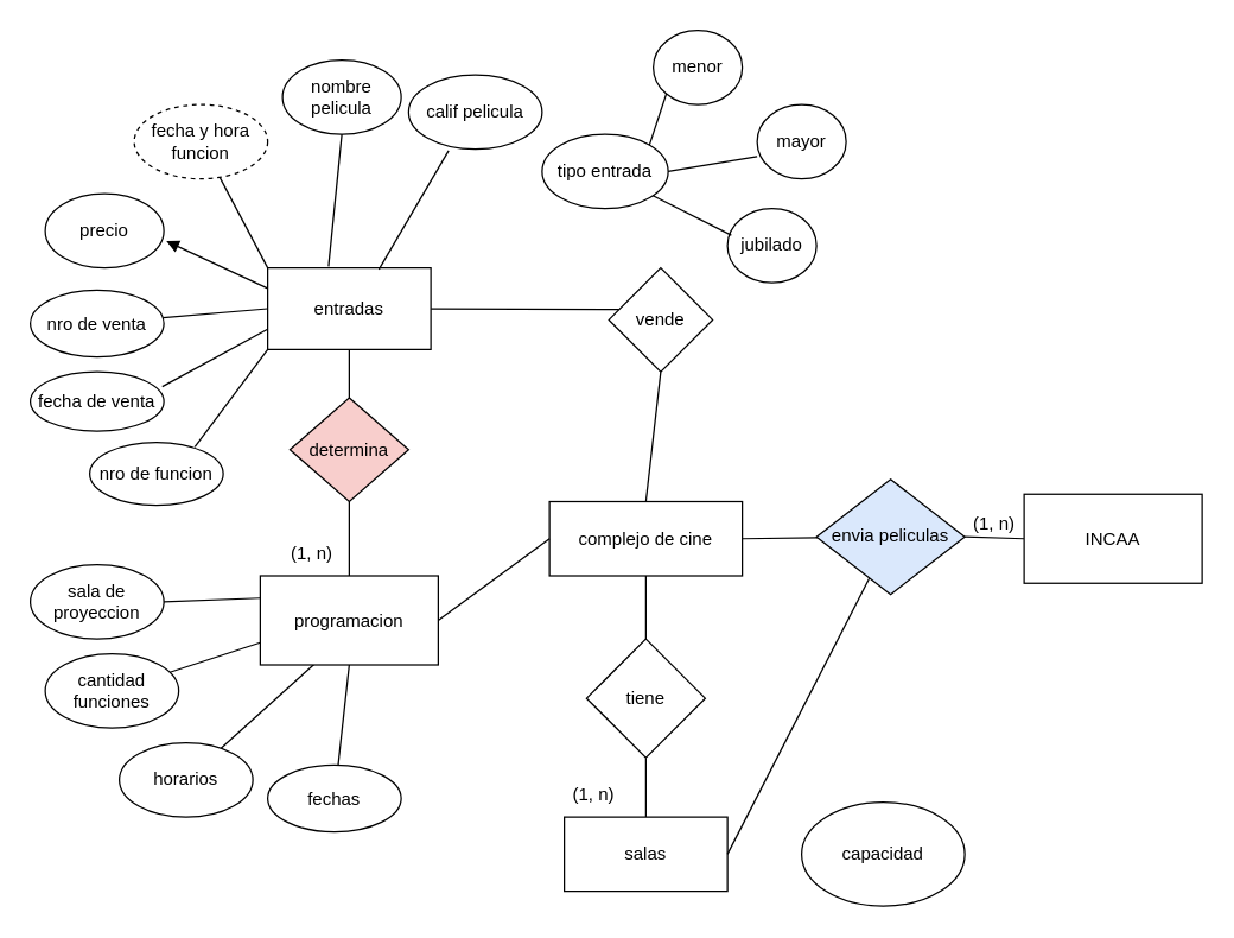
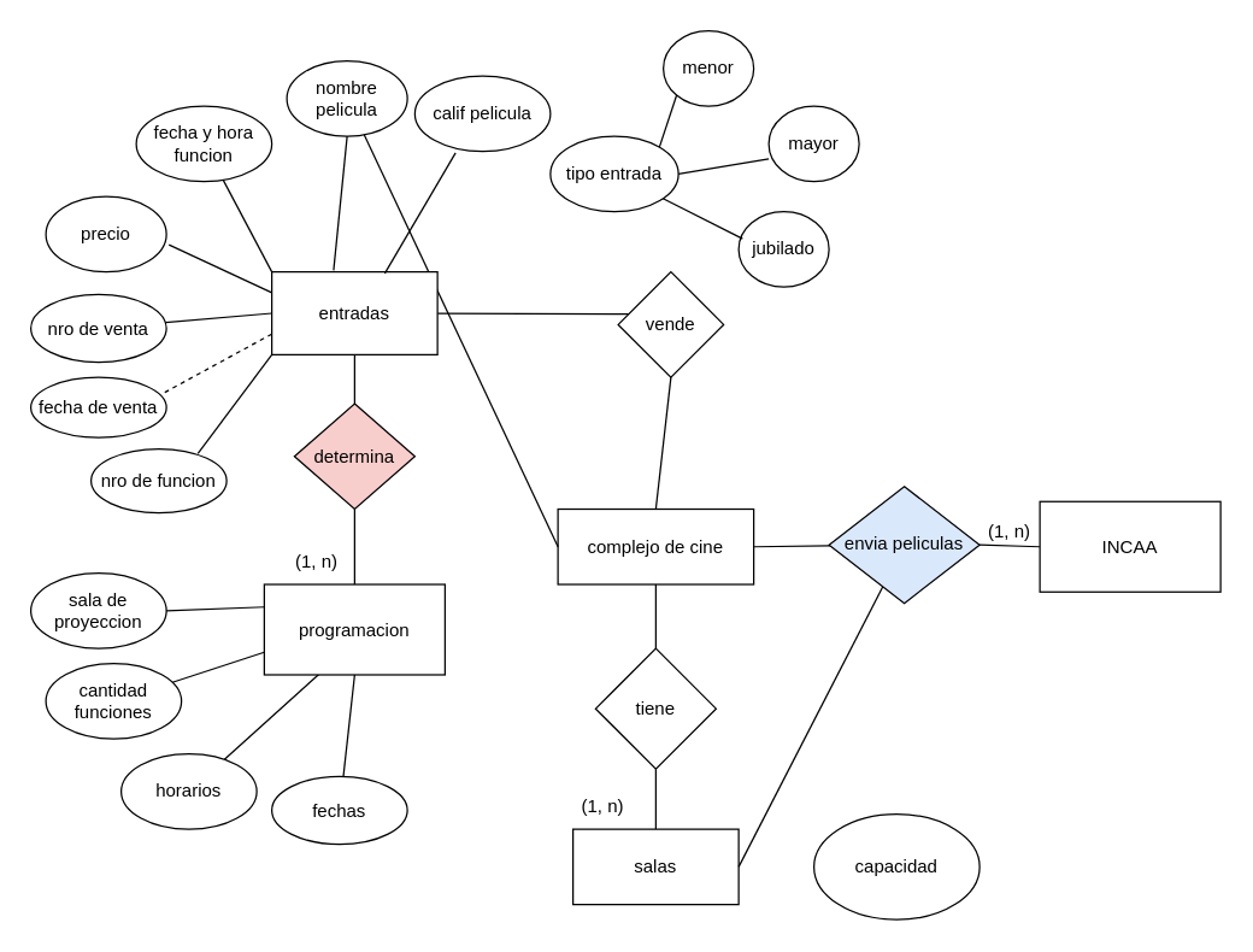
  <mxCell id="0" />
  <mxCell id="1" parent="0" />
  <mxCell id="2" value="complejo de cine" style="rounded=0;whiteSpace=wrap;html=1;" vertex="1" parent="1"><mxGeometry x="370" y="337.5" width="130" height="50" as="geometry" /></mxCell>
  <mxCell id="3" value="" style="endArrow=none;html=1;rounded=0;exitX=1;exitY=0.5;exitDx=0;exitDy=0;" edge="1" parent="1" source="2" target="8"><mxGeometry width="50" height="50" relative="1" as="geometry"><mxPoint x="500" y="324.5" as="sourcePoint" /><mxPoint x="560" y="324.5" as="targetPoint" /><Array as="points" /></mxGeometry></mxCell>
  <mxCell id="4" value="" style="endArrow=none;html=1;rounded=0;exitX=0.5;exitY=0;exitDx=0;exitDy=0;entryX=0.5;entryY=1;entryDx=0;entryDy=0;" edge="1" parent="1" source="5" target="23"><mxGeometry width="50" height="50" relative="1" as="geometry"><mxPoint x="414.5" y="560" as="sourcePoint" /><mxPoint x="414.5" y="500" as="targetPoint" /></mxGeometry></mxCell>
  <mxCell id="5" value="salas" style="rounded=0;whiteSpace=wrap;html=1;" vertex="1" parent="1"><mxGeometry x="380" y="550" width="110" height="50" as="geometry" /></mxCell>
  <mxCell id="6" value="(1, n)" style="text;html=1;strokeColor=none;fillColor=none;align=center;verticalAlign=middle;whiteSpace=wrap;rounded=0;" vertex="1" parent="1"><mxGeometry x="370" y="520" width="60" height="30" as="geometry" /></mxCell>
  <mxCell id="7" value="capacidad" style="ellipse;whiteSpace=wrap;html=1;" vertex="1" parent="1"><mxGeometry x="540" y="540" width="110" height="70" as="geometry" /></mxCell>
  <mxCell id="8" value="envia peliculas" style="rhombus;whiteSpace=wrap;html=1;fillColor=#dae8fc;" vertex="1" parent="1"><mxGeometry x="550" y="322.5" width="100" height="77.5" as="geometry" /></mxCell>
  <mxCell id="9" value="" style="endArrow=none;html=1;rounded=0;exitX=1;exitY=0.5;exitDx=0;exitDy=0;entryX=0;entryY=0.5;entryDx=0;entryDy=0;" edge="1" parent="1" source="8" target="10"><mxGeometry width="50" height="50" relative="1" as="geometry"><mxPoint x="650" y="330" as="sourcePoint" /><mxPoint x="680" y="363" as="targetPoint" /></mxGeometry></mxCell>
  <mxCell id="10" value="INCAA" style="rounded=0;whiteSpace=wrap;html=1;" vertex="1" parent="1"><mxGeometry x="690" y="332.5" width="120" height="60" as="geometry" /></mxCell>
- <mxCell id="11" value="" style="endArrow=none;html=1;rounded=0;exitX=0;exitY=0.5;exitDx=0;exitDy=0;entryX=1;entryY=0.5;entryDx=0;entryDy=0;" edge="1" parent="1" source="2" target="19"><mxGeometry width="50" height="50" relative="1" as="geometry"><mxPoint x="340" y="330" as="sourcePoint" /><mxPoint x="248.972" y="352.628" as="targetPoint" /></mxGeometry></mxCell>
+ <mxCell id="11" value="" style="endArrow=none;html=1;rounded=0;exitX=0;exitY=0.5;exitDx=0;exitDy=0;" edge="1" parent="1" source="2" target="32"><mxGeometry width="50" height="50" relative="1" as="geometry"><mxPoint x="340" y="330" as="sourcePoint" /><mxPoint x="248.972" y="352.628" as="targetPoint" /></mxGeometry></mxCell>
  <mxCell id="12" value="" style="endArrow=none;html=1;rounded=0;exitX=0.308;exitY=0.983;exitDx=0;exitDy=0;exitPerimeter=0;" edge="1" parent="1" source="19" target="13"><mxGeometry width="50" height="50" relative="1" as="geometry"><mxPoint x="159.04" y="394" as="sourcePoint" /><mxPoint x="150" y="390" as="targetPoint" /></mxGeometry></mxCell>
  <mxCell id="13" value="horarios" style="ellipse;whiteSpace=wrap;html=1;" vertex="1" parent="1"><mxGeometry x="80" y="500" width="90" height="50" as="geometry" /></mxCell>
  <mxCell id="14" value="" style="endArrow=none;html=1;rounded=0;exitX=0.5;exitY=1;exitDx=0;exitDy=0;" edge="1" parent="1" source="19" target="15"><mxGeometry width="50" height="50" relative="1" as="geometry"><mxPoint x="181" y="403.04" as="sourcePoint" /><mxPoint x="170" y="440" as="targetPoint" /></mxGeometry></mxCell>
  <mxCell id="15" value="fechas" style="ellipse;whiteSpace=wrap;html=1;" vertex="1" parent="1"><mxGeometry x="180" y="515" width="90" height="45" as="geometry" /></mxCell>
  <mxCell id="16" value="" style="endArrow=none;html=1;rounded=0;exitX=0;exitY=0.75;exitDx=0;exitDy=0;" edge="1" parent="1" source="19" target="17"><mxGeometry width="50" height="50" relative="1" as="geometry"><mxPoint x="131.883" y="350.059" as="sourcePoint" /><mxPoint x="140" y="335" as="targetPoint" /><Array as="points" /></mxGeometry></mxCell>
  <mxCell id="17" value="cantidad funciones" style="ellipse;whiteSpace=wrap;html=1;" vertex="1" parent="1"><mxGeometry x="30" y="440" width="90" height="50" as="geometry" /></mxCell>
  <mxCell id="18" value="" style="endArrow=none;html=1;rounded=0;exitX=0.1;exitY=0.4;exitDx=0;exitDy=0;exitPerimeter=0;" edge="1" parent="1" source="21" target="20"><mxGeometry width="50" height="50" relative="1" as="geometry"><mxPoint x="350" y="290" as="sourcePoint" /><mxPoint x="320" y="270" as="targetPoint" /></mxGeometry></mxCell>
  <mxCell id="19" value="programacion" style="rounded=0;whiteSpace=wrap;html=1;" vertex="1" parent="1"><mxGeometry x="175" y="387.5" width="120" height="60" as="geometry" /></mxCell>
  <mxCell id="20" value="entradas" style="rounded=0;whiteSpace=wrap;html=1;" vertex="1" parent="1"><mxGeometry x="180" y="180" width="110" height="55" as="geometry" /></mxCell>
  <mxCell id="21" value="vende" style="rhombus;whiteSpace=wrap;html=1;" vertex="1" parent="1"><mxGeometry x="410" y="180" width="70" height="70" as="geometry" /></mxCell>
  <mxCell id="22" value="" style="endArrow=none;html=1;rounded=0;startArrow=none;entryX=0.5;entryY=1;entryDx=0;entryDy=0;" edge="1" parent="1" source="23" target="2"><mxGeometry width="50" height="50" relative="1" as="geometry"><mxPoint x="370" y="480" as="sourcePoint" /><mxPoint x="420" y="430" as="targetPoint" /></mxGeometry></mxCell>
  <mxCell id="23" value="tiene" style="rhombus;whiteSpace=wrap;html=1;" vertex="1" parent="1"><mxGeometry x="395" y="430" width="80" height="80" as="geometry" /></mxCell>
  <mxCell id="24" value="" style="endArrow=none;html=1;rounded=0;entryX=0.5;entryY=0;entryDx=0;entryDy=0;exitX=0.5;exitY=1;exitDx=0;exitDy=0;" edge="1" parent="1" source="21" target="2"><mxGeometry width="50" height="50" relative="1" as="geometry"><mxPoint x="400" y="320" as="sourcePoint" /><mxPoint x="450" y="270" as="targetPoint" /></mxGeometry></mxCell>
  <mxCell id="25" value="" style="endArrow=none;html=1;rounded=0;exitX=0;exitY=0.5;exitDx=0;exitDy=0;" edge="1" parent="1" source="20" target="26"><mxGeometry width="50" height="50" relative="1" as="geometry"><mxPoint x="130" y="250" as="sourcePoint" /><mxPoint x="190" y="240" as="targetPoint" /></mxGeometry></mxCell>
  <mxCell id="26" value="nro de venta" style="ellipse;whiteSpace=wrap;html=1;" vertex="1" parent="1"><mxGeometry x="20" y="195" width="90" height="45" as="geometry" /></mxCell>
  <mxCell id="27" value="fecha de venta" style="ellipse;whiteSpace=wrap;html=1;" vertex="1" parent="1"><mxGeometry x="20" y="250" width="90" height="40" as="geometry" /></mxCell>
  <mxCell id="28" value="nro de funcion" style="ellipse;whiteSpace=wrap;html=1;" vertex="1" parent="1"><mxGeometry x="60" y="297.5" width="90" height="42.5" as="geometry" /></mxCell>
  <mxCell id="29" value="sala de proyeccion" style="ellipse;whiteSpace=wrap;html=1;" vertex="1" parent="1"><mxGeometry x="20" y="380" width="90" height="50" as="geometry" /></mxCell>
  <mxCell id="30" value="precio" style="ellipse;whiteSpace=wrap;html=1;" vertex="1" parent="1"><mxGeometry x="30" y="130" width="80" height="50" as="geometry" /></mxCell>
- <mxCell id="31" value="fecha y hora funcion" style="ellipse;whiteSpace=wrap;html=1;dashed=1;" vertex="1" parent="1"><mxGeometry x="90" y="70" width="90" height="50" as="geometry" /></mxCell>
+ <mxCell id="31" value="fecha y hora funcion" style="ellipse;whiteSpace=wrap;html=1;" vertex="1" parent="1"><mxGeometry x="90" y="70" width="90" height="50" as="geometry" /></mxCell>
  <mxCell id="32" value="nombre pelicula" style="ellipse;whiteSpace=wrap;html=1;" vertex="1" parent="1"><mxGeometry x="190" y="40" width="80" height="50" as="geometry" /></mxCell>
  <mxCell id="33" value="tipo entrada" style="ellipse;whiteSpace=wrap;html=1;" vertex="1" parent="1"><mxGeometry x="365" y="90" width="85" height="50" as="geometry" /></mxCell>
  <mxCell id="34" value="" style="endArrow=none;html=1;rounded=0;entryX=0;entryY=1;entryDx=0;entryDy=0;exitX=0.788;exitY=0.071;exitDx=0;exitDy=0;exitPerimeter=0;" edge="1" parent="1" source="28" target="20"><mxGeometry width="50" height="50" relative="1" as="geometry"><mxPoint x="140" y="280" as="sourcePoint" /><mxPoint x="180" y="290" as="targetPoint" /></mxGeometry></mxCell>
  <mxCell id="35" value="mayor " style="ellipse;whiteSpace=wrap;html=1;" vertex="1" parent="1"><mxGeometry x="510" y="70" width="60" height="50" as="geometry" /></mxCell>
  <mxCell id="36" value="menor" style="ellipse;whiteSpace=wrap;html=1;" vertex="1" parent="1"><mxGeometry x="440" y="20" width="60" height="50" as="geometry" /></mxCell>
  <mxCell id="37" value="jubilado" style="ellipse;whiteSpace=wrap;html=1;" vertex="1" parent="1"><mxGeometry x="490" y="140" width="60" height="50" as="geometry" /></mxCell>
  <mxCell id="38" value="" style="endArrow=none;html=1;rounded=0;entryX=0.5;entryY=1;entryDx=0;entryDy=0;exitX=0.373;exitY=-0.018;exitDx=0;exitDy=0;exitPerimeter=0;" edge="1" parent="1" source="20" target="32"><mxGeometry width="50" height="50" relative="1" as="geometry"><mxPoint x="240" y="210" as="sourcePoint" /><mxPoint x="270" y="180" as="targetPoint" /></mxGeometry></mxCell>
  <mxCell id="39" value="" style="endArrow=none;html=1;rounded=0;exitX=0;exitY=0;exitDx=0;exitDy=0;" edge="1" parent="1" source="20" target="31"><mxGeometry width="50" height="50" relative="1" as="geometry"><mxPoint x="150" y="240" as="sourcePoint" /><mxPoint x="200" y="190" as="targetPoint" /></mxGeometry></mxCell>
  <mxCell id="40" value="calif pelicula" style="ellipse;whiteSpace=wrap;html=1;" vertex="1" parent="1"><mxGeometry x="275" y="50" width="90" height="50" as="geometry" /></mxCell>
  <mxCell id="41" value="" style="endArrow=none;html=1;rounded=0;entryX=0.3;entryY=1.02;entryDx=0;entryDy=0;exitX=0.682;exitY=0.018;exitDx=0;exitDy=0;exitPerimeter=0;entryPerimeter=0;" edge="1" parent="1" source="20" target="40"><mxGeometry width="50" height="50" relative="1" as="geometry"><mxPoint x="270" y="220" as="sourcePoint" /><mxPoint x="315" y="150" as="targetPoint" /></mxGeometry></mxCell>
- <mxCell id="42" value="" style="endArrow=block;html=1;rounded=0;entryX=1.021;entryY=0.64;entryDx=0;entryDy=0;entryPerimeter=0;exitX=0;exitY=0.25;exitDx=0;exitDy=0;" edge="1" parent="1" source="20" target="30"><mxGeometry width="50" height="50" relative="1" as="geometry"><mxPoint x="105" y="240" as="sourcePoint" /><mxPoint x="155" y="190" as="targetPoint" /></mxGeometry></mxCell>
+ <mxCell id="42" value="" style="endArrow=none;html=1;rounded=0;entryX=1.021;entryY=0.64;entryDx=0;entryDy=0;entryPerimeter=0;exitX=0;exitY=0.25;exitDx=0;exitDy=0;" edge="1" parent="1" source="20" target="30"><mxGeometry width="50" height="50" relative="1" as="geometry"><mxPoint x="105" y="240" as="sourcePoint" /><mxPoint x="155" y="190" as="targetPoint" /></mxGeometry></mxCell>
  <mxCell id="43" value="" style="endArrow=none;html=1;rounded=0;entryX=0.043;entryY=0.36;entryDx=0;entryDy=0;entryPerimeter=0;" edge="1" parent="1" source="33" target="37"><mxGeometry width="50" height="50" relative="1" as="geometry"><mxPoint x="440" y="190" as="sourcePoint" /><mxPoint x="490" y="140" as="targetPoint" /></mxGeometry></mxCell>
  <mxCell id="44" value="" style="endArrow=none;html=1;rounded=0;exitX=1;exitY=0.5;exitDx=0;exitDy=0;" edge="1" parent="1" source="5" target="8"><mxGeometry width="50" height="50" relative="1" as="geometry"><mxPoint x="500" y="510" as="sourcePoint" /><mxPoint x="550" y="460" as="targetPoint" /></mxGeometry></mxCell>
  <mxCell id="45" value="(1, n)" style="text;html=1;strokeColor=none;fillColor=none;align=center;verticalAlign=middle;whiteSpace=wrap;rounded=0;" vertex="1" parent="1"><mxGeometry x="640" y="337.5" width="60" height="30" as="geometry" /></mxCell>
  <mxCell id="46" value="determina" style="rhombus;whiteSpace=wrap;html=1;fillColor=#f8cecc;" vertex="1" parent="1"><mxGeometry x="195" y="267.5" width="80" height="70" as="geometry" /></mxCell>
  <mxCell id="47" value="" style="endArrow=none;html=1;rounded=0;entryX=0.5;entryY=1;entryDx=0;entryDy=0;exitX=0.5;exitY=0;exitDx=0;exitDy=0;" edge="1" parent="1" source="46" target="20"><mxGeometry width="50" height="50" relative="1" as="geometry"><mxPoint x="300" y="330" as="sourcePoint" /><mxPoint x="350" y="280" as="targetPoint" /></mxGeometry></mxCell>
  <mxCell id="48" value="" style="endArrow=none;html=1;rounded=0;entryX=0.5;entryY=1;entryDx=0;entryDy=0;exitX=0.5;exitY=0;exitDx=0;exitDy=0;" edge="1" parent="1" source="19" target="46"><mxGeometry width="50" height="50" relative="1" as="geometry"><mxPoint x="230" y="382.5" as="sourcePoint" /><mxPoint x="280" y="332.5" as="targetPoint" /></mxGeometry></mxCell>
  <mxCell id="49" value="" style="endArrow=none;html=1;rounded=0;entryX=0;entryY=0.7;entryDx=0;entryDy=0;entryPerimeter=0;exitX=1;exitY=0.5;exitDx=0;exitDy=0;" edge="1" parent="1" source="33" target="35"><mxGeometry width="50" height="50" relative="1" as="geometry"><mxPoint x="450.003" y="109.999" as="sourcePoint" /><mxPoint x="538.39" y="119.34" as="targetPoint" /></mxGeometry></mxCell>
  <mxCell id="50" value="" style="endArrow=none;html=1;rounded=0;exitX=1;exitY=0;exitDx=0;exitDy=0;entryX=0;entryY=1;entryDx=0;entryDy=0;" edge="1" parent="1" source="33" target="36"><mxGeometry width="50" height="50" relative="1" as="geometry"><mxPoint x="454.623" y="138.659" as="sourcePoint" /><mxPoint x="470" y="90" as="targetPoint" /><Array as="points" /></mxGeometry></mxCell>
  <mxCell id="51" value="(1, n)" style="text;html=1;strokeColor=none;fillColor=none;align=center;verticalAlign=middle;whiteSpace=wrap;rounded=0;" vertex="1" parent="1"><mxGeometry x="180" y="357.5" width="60" height="30" as="geometry" /></mxCell>
- <mxCell id="52" value="" style="endArrow=none;html=1;rounded=0;entryX=0;entryY=0.75;entryDx=0;entryDy=0;exitX=0.988;exitY=0.25;exitDx=0;exitDy=0;exitPerimeter=0;" edge="1" parent="1" source="27" target="20"><mxGeometry width="50" height="50" relative="1" as="geometry"><mxPoint x="133.04" y="309.985" as="sourcePoint" /><mxPoint x="190" y="245" as="targetPoint" /></mxGeometry></mxCell>
+ <mxCell id="52" value="" style="endArrow=none;html=1;rounded=0;entryX=0;entryY=0.75;entryDx=0;entryDy=0;exitX=0.988;exitY=0.25;exitDx=0;exitDy=0;exitPerimeter=0;dashed=1;" edge="1" parent="1" source="27" target="20"><mxGeometry width="50" height="50" relative="1" as="geometry"><mxPoint x="133.04" y="309.985" as="sourcePoint" /><mxPoint x="190" y="245" as="targetPoint" /></mxGeometry></mxCell>
  <mxCell id="53" value="" style="endArrow=none;html=1;rounded=0;exitX=1;exitY=0.5;exitDx=0;exitDy=0;entryX=0;entryY=0.25;entryDx=0;entryDy=0;" edge="1" parent="1" source="29" target="19"><mxGeometry width="50" height="50" relative="1" as="geometry"><mxPoint x="120" y="382.5" as="sourcePoint" /><mxPoint x="170" y="332.5" as="targetPoint" /></mxGeometry></mxCell>
